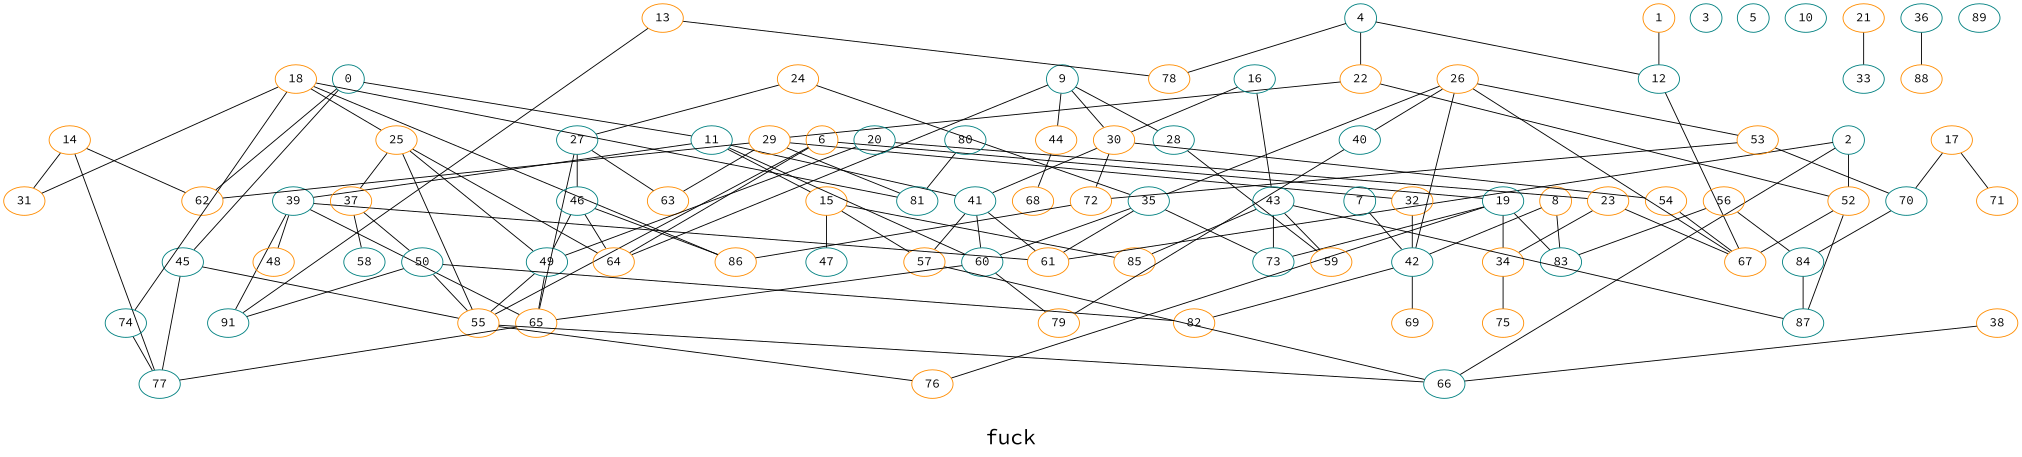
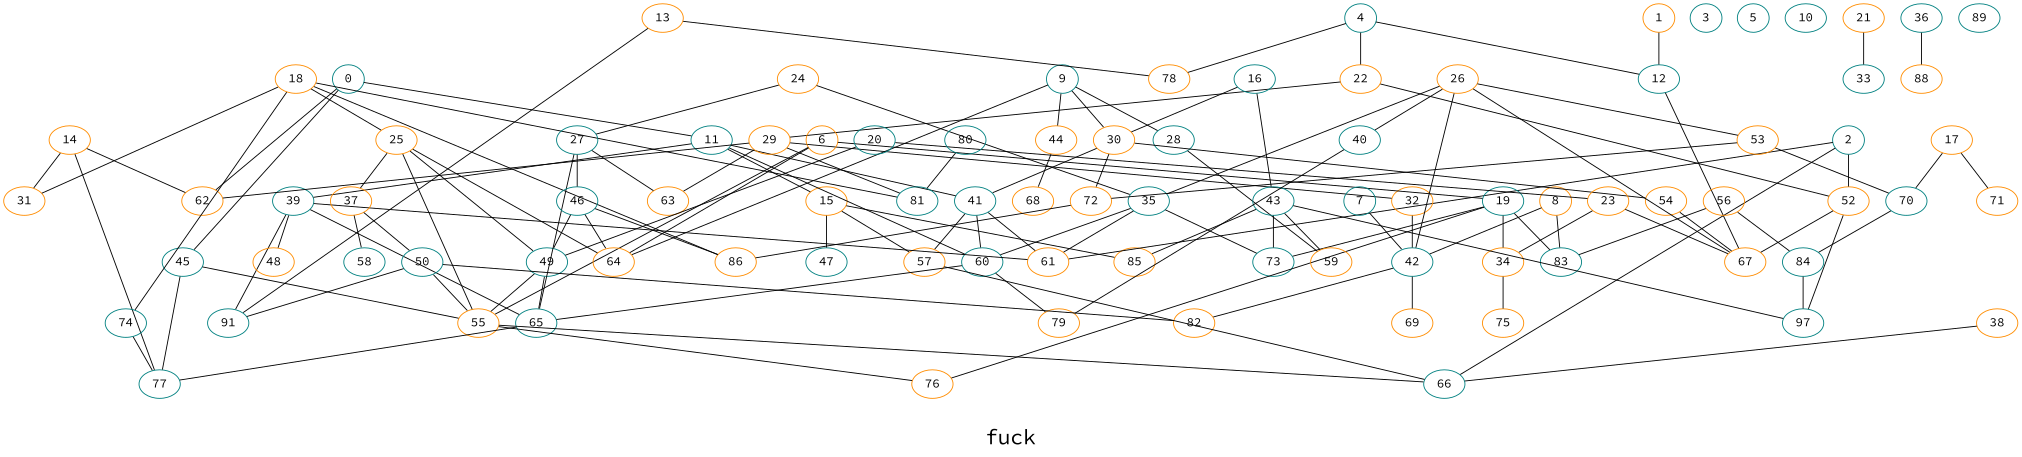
  graph {
    fontname="Source Code Pro"
    fontsize=24
    label="\nfuck\n"
    splines=false
    node [color=darkorange fontname="Source Code Pro" shape=ellipse]
    edge [fontname="Source Code Pro"]
    0 [color=teal height=0.3 width=0.3]
    11 [color=teal height=0.3 width=0.3]
    45 [color=teal height=0.3 width=0.3]
    62 [height=0.3 width=0.3]
    15 [height=0.3 width=0.3]
    39 [color=teal height=0.3 width=0.3]
    41 [color=teal height=0.3 width=0.3]
    60 [color=teal height=0.3 width=0.3]
    55 [height=0.3 width=0.3]
    77 [color=teal height=0.3 width=0.3]
    1 [height=0.3 width=0.3]
    12 [color=teal height=0.3 width=0.3]
    67 [height=0.3 width=0.3]
    2 [color=teal height=0.3 width=0.3]
    52 [height=0.3 width=0.3]
    61 [height=0.3 width=0.3]
    66 [color=teal height=0.3 width=0.3]
-   87 [color=teal height=0.3 width=0.3]
+   87 [color=teal height=0.3 width=0.3 label=97]
    3 [color=teal height=0.3 width=0.3]
    4 [color=teal height=0.3 width=0.3]
    22 [height=0.3 width=0.3]
    78 [height=0.3 width=0.3]
    29 [height=0.3 width=0.3]
    5 [color=teal height=0.3 width=0.3]
    6 [height=0.3 width=0.3]
    19 [color=teal height=0.3 width=0.3]
    64 [height=0.3 width=0.3]
    83 [color=teal height=0.3 width=0.3]
    34 [height=0.3 width=0.3]
    73 [color=teal height=0.3 width=0.3]
    76 [height=0.3 width=0.3]
    7 [color=teal height=0.3 width=0.3]
    42 [color=teal height=0.3 width=0.3]
    69 [height=0.3 width=0.3]
    82 [height=0.3 width=0.3]
    8 [height=0.3 width=0.3]
    9 [color=teal height=0.3 width=0.3]
    28 [color=teal height=0.3 width=0.3]
    30 [height=0.3 width=0.3]
    44 [height=0.3 width=0.3]
    59 [height=0.3 width=0.3]
    54 [height=0.3 width=0.3]
    72 [height=0.3 width=0.3]
    68 [height=0.3 width=0.3]
    10 [color=teal height=0.3 width=0.3]
    47 [color=teal height=0.3 width=0.3]
    57 [height=0.3 width=0.3]
    85 [height=0.3 width=0.3]
    n49 [color=teal height=0.3 label=91 width=0.3]
-   65 [height=0.3 width=0.3]
+   65 [color=teal height=0.3 width=0.3]
    48 [height=0.3 width=0.3]
    79 [height=0.3 width=0.3]
    13 [height=0.3 width=0.3]
    14 [height=0.3 width=0.3]
    31 [height=0.3 width=0.3]
    16 [color=teal height=0.3 width=0.3]
    43 [color=teal height=0.3 width=0.3]
    17 [height=0.3 width=0.3]
    70 [color=teal height=0.3 width=0.3]
    71 [height=0.3 width=0.3]
    84 [color=teal height=0.3 width=0.3]
    18 [height=0.3 width=0.3]
    25 [height=0.3 width=0.3]
    74 [color=teal height=0.3 width=0.3]
    81 [color=teal height=0.3 width=0.3]
    86 [height=0.3 width=0.3]
    49 [color=teal height=0.3 width=0.3]
    37 [height=0.3 width=0.3]
    75 [height=0.3 width=0.3]
    20 [color=teal height=0.3 width=0.3]
    23 [height=0.3 width=0.3]
    21 [height=0.3 width=0.3]
    33 [color=teal height=0.3 width=0.3]
    63 [height=0.3 width=0.3]
    32 [height=0.3 width=0.3]
    24 [height=0.3 width=0.3]
    27 [color=teal height=0.3 width=0.3]
    35 [color=teal height=0.3 width=0.3]
    46 [color=teal height=0.3 width=0.3]
    50 [color=teal height=0.3 width=0.3]
    58 [color=teal height=0.3 width=0.3]
    26 [height=0.3 width=0.3]
    40 [color=teal height=0.3 width=0.3]
    53 [height=0.3 width=0.3]
    36 [color=teal height=0.3 width=0.3]
    88 [height=0.3 width=0.3]
    38 [height=0.3 width=0.3]
    56 [height=0.3 width=0.3]
    80 [color=teal height=0.3 width=0.3]
    89 [color=teal height=0.3 width=0.3]
    0 -- 11
    0 -- 45
    0 -- 62
    11 -- 15
    11 -- 39
    11 -- 41
    11 -- 60
    45 -- 55
    45 -- 77
    15 -- 47
    15 -- 57
    15 -- 85
    39 -- 61
    39 -- n49
    39 -- 65
    39 -- 48
    41 -- 60
    41 -- 61
    41 -- 57
    60 -- 65
    60 -- 79
    55 -- 66
    55 -- 76
    1 -- 12
    12 -- 67
    2 -- 52
    2 -- 61
    2 -- 66
    52 -- 67
    52 -- 87
    4 -- 12
    4 -- 22
    4 -- 78
    22 -- 52
    22 -- 29
    29 -- 62
    29 -- 81
    29 -- 63
    29 -- 32
    6 -- 55
    6 -- 19
    6 -- 64
    19 -- 83
    19 -- 34
    19 -- 73
    19 -- 76
    34 -- 75
    7 -- 42
    42 -- 69
    42 -- 82
    8 -- 83
    8 -- 42
    9 -- 64
    9 -- 28
    9 -- 30
    9 -- 44
    28 -- 59
    30 -- 41
    30 -- 54
    30 -- 72
    44 -- 68
    54 -- 67
    72 -- 86
    57 -- 66
    65 -- 77
    13 -- 78
    13 -- n49
    14 -- 62
    14 -- 77
    14 -- 31
    16 -- 30
    16 -- 43
    43 -- 87
    43 -- 73
    43 -- 59
    43 -- 85
    17 -- 70
    17 -- 71
    70 -- 84
    84 -- 87
    18 -- 31
    18 -- 25
    18 -- 74
    18 -- 81
    18 -- 86
    25 -- 55
    25 -- 64
    25 -- 49
    25 -- 37
    74 -- 77
    49 -- 55
    49 -- 65
    37 -- 50
    37 -- 58
    20 -- 49
    20 -- 23
    23 -- 67
    23 -- 34
    21 -- 33
    32 -- 42
    24 -- 27
    24 -- 35
    27 -- 65
    27 -- 63
    27 -- 46
    35 -- 60
    35 -- 61
    35 -- 73
    46 -- 64
    46 -- 86
    46 -- 49
    50 -- 55
    50 -- 82
    50 -- n49
    26 -- 67
    26 -- 42
    26 -- 35
    26 -- 40
    26 -- 53
    40 -- 79
    53 -- 72
    53 -- 70
    36 -- 88
    38 -- 66
    56 -- 83
    56 -- 84
    80 -- 81
  }
